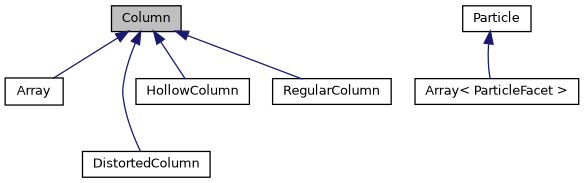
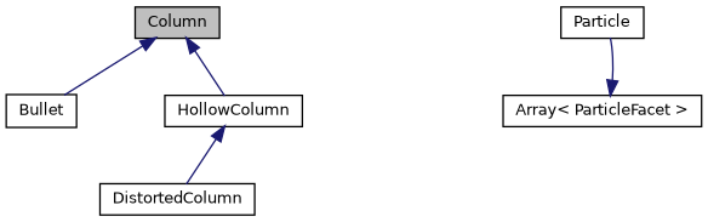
  digraph {
    node [color=black fillcolor=white fontname=Helvetica fontsize=10 shape=record style=filled]
    edge [color=midnightblue dir=back fontname=Helvetica fontsize=10 labelfontname=Helvetica labelfontsize=10 style=solid]
    n1 [fillcolor=grey75 fontcolor=black height=0.2 label=Column width=0.4]
-   n2 [height=0.2 label=Array width=0.4]
+   n2 [height=0.2 label=Bullet width=0.4]
    n3 [height=0.2 label=DistortedColumn width=0.4]
    n4 [height=0.2 label=HollowColumn width=0.4]
-   n5 [height=0.2 label=RegularColumn width=0.4]
    n6 [height=0.2 label=Particle width=0.4]
    n7 [height=0.2 label="Array\< ParticleFacet \>" width=0.4]
    n1 -> n2
-   n1 -> n3
+   n4 -> n3
    n1 -> n4
-   n1 -> n5
-   n6 -> n7
+   n7 -> n6
  }
